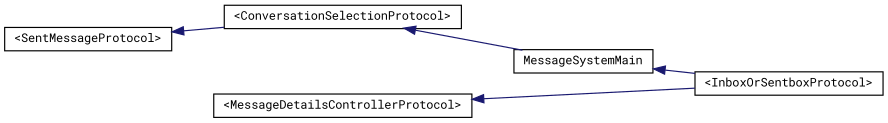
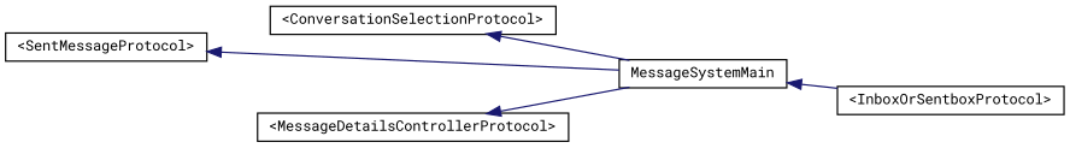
  digraph {
    fontname="Roboto Mono"
    rankdir=LR
    node [color=black fillcolor=white fontname="Roboto Mono" fontsize=10 shape=record style=filled]
    edge [color=midnightblue dir=back fontname="Roboto Mono" fontsize=10 labelfontname=Helvetica labelfontsize=10 style=solid]
    n1 [height=0.2 label="\<ConversationSelectionProtocol\>" width=0.4]
    n2 [height=0.2 label=MessageSystemMain width=0.4]
    n3 [height=0.2 label="\<InboxOrSentboxProtocol\>" width=0.4]
    n4 [height=0.2 label="\<MessageDetailsControllerProtocol\>" width=0.4]
    n5 [height=0.2 label="\<SentMessageProtocol\>" width=0.4]
    n1 -> n2
    n2 -> n3
-   n4 -> n3
-   n5 -> n1
+   n4 -> n2
+   n5 -> n2
  }
